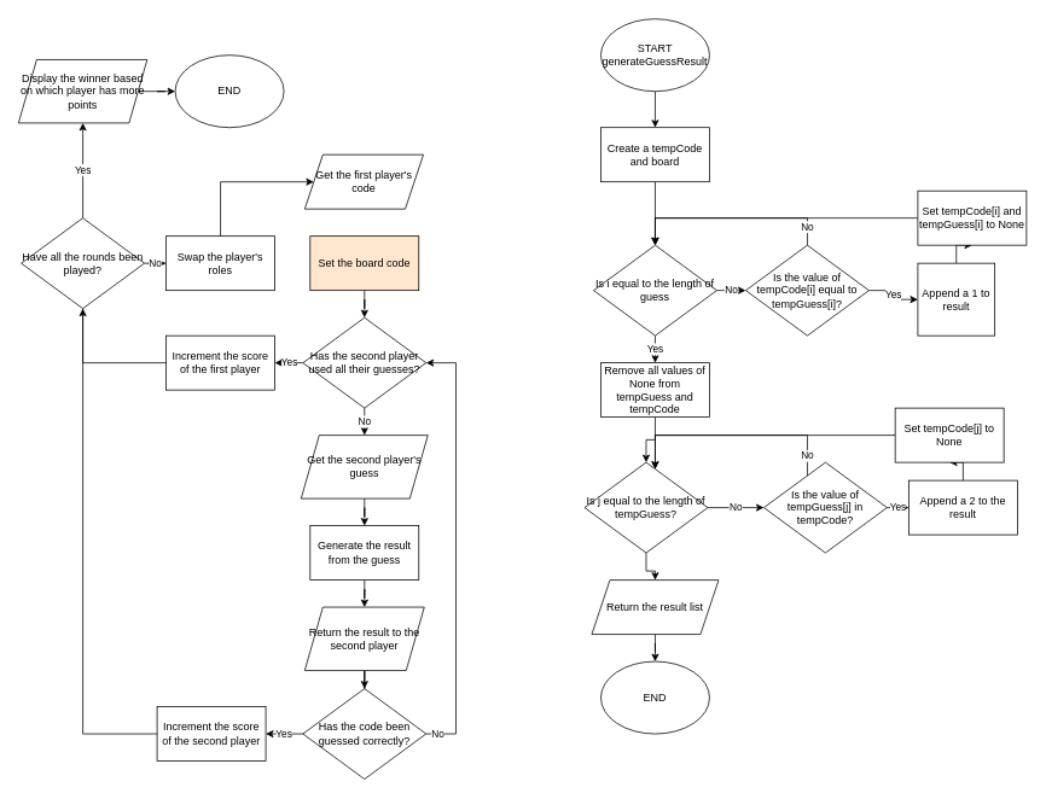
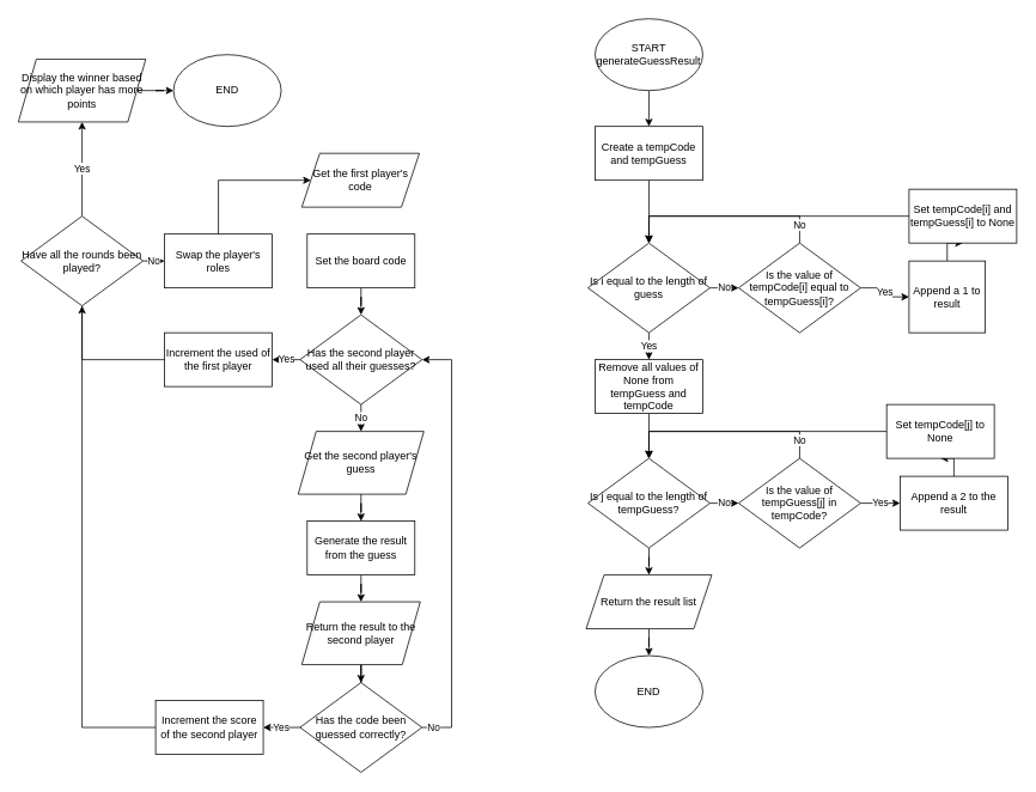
  <mxCell id="0" />
  <mxCell id="1" parent="0" />
  <mxCell id="2" value="" style="edgeStyle=orthogonalEdgeStyle;rounded=0;orthogonalLoop=1;jettySize=auto;html=1;" parent="1" source="42" target="34" edge="1"><mxGeometry relative="1" as="geometry"><mxPoint x="913" y="210" as="targetPoint" /><Array as="points"><mxPoint x="723" y="240" /></Array></mxGeometry></mxCell>
  <mxCell id="3" value="Get the first player's code" style="shape=parallelogram;perimeter=parallelogramPerimeter;whiteSpace=wrap;html=1;fixedSize=1;" parent="1" vertex="1"><mxGeometry x="336" y="170" width="131" height="60" as="geometry" /></mxCell>
  <mxCell id="4" value="" style="edgeStyle=orthogonalEdgeStyle;rounded=0;orthogonalLoop=1;jettySize=auto;html=1;" parent="1" source="5" target="16" edge="1"><mxGeometry relative="1" as="geometry" /></mxCell>
- <mxCell id="5" value="Set the board code" style="rounded=0;whiteSpace=wrap;html=1;fillColor=#ffe6cc;" parent="1" vertex="1"><mxGeometry x="342" y="260" width="120" height="60" as="geometry" /></mxCell>
+ <mxCell id="5" value="Set the board code" style="rounded=0;whiteSpace=wrap;html=1;" parent="1" vertex="1"><mxGeometry x="342" y="260" width="120" height="60" as="geometry" /></mxCell>
  <mxCell id="6" value="Yes" style="edgeStyle=orthogonalEdgeStyle;rounded=0;orthogonalLoop=1;jettySize=auto;html=1;" parent="1" source="7" target="18" edge="1"><mxGeometry relative="1" as="geometry" /></mxCell>
  <mxCell id="7" value="Has the code been guessed correctly?" style="rhombus;whiteSpace=wrap;html=1;" parent="1" vertex="1"><mxGeometry x="334" y="760" width="136" height="100" as="geometry" /></mxCell>
  <mxCell id="8" value="" style="edgeStyle=orthogonalEdgeStyle;rounded=0;orthogonalLoop=1;jettySize=auto;html=1;" parent="1" source="9" target="11" edge="1"><mxGeometry relative="1" as="geometry" /></mxCell>
  <mxCell id="9" value="Get the second player's guess" style="shape=parallelogram;perimeter=parallelogramPerimeter;whiteSpace=wrap;html=1;fixedSize=1;" parent="1" vertex="1"><mxGeometry x="332" y="480" width="140" height="70" as="geometry" /></mxCell>
  <mxCell id="10" value="" style="edgeStyle=orthogonalEdgeStyle;rounded=0;orthogonalLoop=1;jettySize=auto;html=1;" parent="1" source="11" target="13" edge="1"><mxGeometry relative="1" as="geometry" /></mxCell>
  <mxCell id="11" value="Generate the result from the guess" style="rounded=0;whiteSpace=wrap;html=1;" parent="1" vertex="1"><mxGeometry x="342" y="580" width="120" height="60" as="geometry" /></mxCell>
  <mxCell id="12" value="" style="edgeStyle=orthogonalEdgeStyle;rounded=0;orthogonalLoop=1;jettySize=auto;html=1;" parent="1" source="13" target="7" edge="1"><mxGeometry relative="1" as="geometry" /></mxCell>
  <mxCell id="13" value="Return the result to the second player" style="shape=parallelogram;perimeter=parallelogramPerimeter;whiteSpace=wrap;html=1;fixedSize=1;" parent="1" vertex="1"><mxGeometry x="336" y="670" width="132" height="70" as="geometry" /></mxCell>
  <mxCell id="14" value="No" style="edgeStyle=orthogonalEdgeStyle;rounded=0;orthogonalLoop=1;jettySize=auto;html=1;" parent="1" source="16" target="9" edge="1"><mxGeometry relative="1" as="geometry" /></mxCell>
  <mxCell id="15" value="Yes" style="edgeStyle=orthogonalEdgeStyle;rounded=0;orthogonalLoop=1;jettySize=auto;html=1;" parent="1" source="16" target="19" edge="1"><mxGeometry relative="1" as="geometry" /></mxCell>
  <mxCell id="16" value="Has the second player used all their guesses?" style="rhombus;whiteSpace=wrap;html=1;" parent="1" vertex="1"><mxGeometry x="334" y="350" width="136" height="100" as="geometry" /></mxCell>
  <mxCell id="17" value="No" style="edgeStyle=orthogonalEdgeStyle;rounded=0;orthogonalLoop=1;jettySize=auto;html=1;" parent="1" source="7" target="16" edge="1"><mxGeometry x="-0.945" relative="1" as="geometry"><mxPoint x="412" y="560" as="sourcePoint" /><mxPoint x="412" y="590" as="targetPoint" /><Array as="points"><mxPoint x="503" y="810" /><mxPoint x="503" y="400" /></Array><mxPoint as="offset" /></mxGeometry></mxCell>
  <mxCell id="18" value="Increment the score of the second player" style="rounded=0;whiteSpace=wrap;html=1;" parent="1" vertex="1"><mxGeometry x="173" y="780" width="120" height="60" as="geometry" /></mxCell>
- <mxCell id="19" value="Increment the score of the first player" style="rounded=0;whiteSpace=wrap;html=1;" parent="1" vertex="1"><mxGeometry x="183" y="370" width="120" height="60" as="geometry" /></mxCell>
+ <mxCell id="19" value="Increment the used of the first player" style="rounded=0;whiteSpace=wrap;html=1;" parent="1" vertex="1"><mxGeometry x="183" y="370" width="120" height="60" as="geometry" /></mxCell>
  <mxCell id="20" value="No" style="edgeStyle=orthogonalEdgeStyle;rounded=0;orthogonalLoop=1;jettySize=auto;html=1;" parent="1" source="22" target="23" edge="1"><mxGeometry relative="1" as="geometry" /></mxCell>
  <mxCell id="21" value="Yes" style="edgeStyle=orthogonalEdgeStyle;rounded=0;orthogonalLoop=1;jettySize=auto;html=1;" parent="1" source="22" target="26" edge="1"><mxGeometry relative="1" as="geometry" /></mxCell>
  <mxCell id="22" value="Have all the rounds been played?" style="rhombus;whiteSpace=wrap;html=1;" parent="1" vertex="1"><mxGeometry x="23" y="240" width="136" height="100" as="geometry" /></mxCell>
  <mxCell id="23" value="Swap the player's roles" style="whiteSpace=wrap;html=1;" parent="1" vertex="1"><mxGeometry x="183" y="260" width="120" height="60" as="geometry" /></mxCell>
  <mxCell id="24" value="" style="edgeStyle=orthogonalEdgeStyle;rounded=0;orthogonalLoop=1;jettySize=auto;html=1;" parent="1" source="23" target="3" edge="1"><mxGeometry relative="1" as="geometry"><mxPoint x="412" y="330" as="sourcePoint" /><mxPoint x="412" y="360" as="targetPoint" /><Array as="points"><mxPoint x="243" y="200" /></Array></mxGeometry></mxCell>
  <mxCell id="25" value="" style="edgeStyle=orthogonalEdgeStyle;rounded=0;orthogonalLoop=1;jettySize=auto;html=1;" parent="1" source="26" target="27" edge="1"><mxGeometry relative="1" as="geometry" /></mxCell>
  <mxCell id="26" value="Display the winner based on which player has more points" style="shape=parallelogram;perimeter=parallelogramPerimeter;whiteSpace=wrap;html=1;fixedSize=1;" parent="1" vertex="1"><mxGeometry x="20" y="65" width="142" height="70" as="geometry" /></mxCell>
  <mxCell id="27" value="END" style="ellipse;whiteSpace=wrap;html=1;" parent="1" vertex="1"><mxGeometry x="193" y="60" width="120" height="80" as="geometry" /></mxCell>
  <mxCell id="28" value="" style="edgeStyle=orthogonalEdgeStyle;rounded=0;orthogonalLoop=1;jettySize=auto;html=1;endArrow=none;" parent="1" source="19" target="22" edge="1"><mxGeometry relative="1" as="geometry"><mxPoint x="412" y="560" as="sourcePoint" /><mxPoint x="412" y="590" as="targetPoint" /></mxGeometry></mxCell>
  <mxCell id="29" value="" style="edgeStyle=orthogonalEdgeStyle;rounded=0;orthogonalLoop=1;jettySize=auto;html=1;" parent="1" source="18" target="22" edge="1"><mxGeometry relative="1" as="geometry"><mxPoint x="183" y="410" as="sourcePoint" /><mxPoint x="101" y="360" as="targetPoint" /></mxGeometry></mxCell>
  <mxCell id="30" value="" style="edgeStyle=orthogonalEdgeStyle;rounded=0;orthogonalLoop=1;jettySize=auto;html=1;" edge="1" parent="1" source="31" target="41"><mxGeometry relative="1" as="geometry" /></mxCell>
  <mxCell id="31" value="START&lt;br&gt;generateGuessResult" style="ellipse;whiteSpace=wrap;html=1;" vertex="1" parent="1"><mxGeometry x="663" y="20" width="120" height="80" as="geometry" /></mxCell>
  <mxCell id="32" value="No" style="edgeStyle=orthogonalEdgeStyle;rounded=0;orthogonalLoop=1;jettySize=auto;html=1;" edge="1" parent="1" source="34" target="36"><mxGeometry relative="1" as="geometry" /></mxCell>
  <mxCell id="33" value="Yes" style="edgeStyle=orthogonalEdgeStyle;rounded=0;orthogonalLoop=1;jettySize=auto;html=1;" edge="1" parent="1" source="34" target="44"><mxGeometry relative="1" as="geometry" /></mxCell>
  <mxCell id="34" value="Is i equal to the length of guess" style="rhombus;whiteSpace=wrap;html=1;" vertex="1" parent="1"><mxGeometry x="655" y="270" width="136" height="100" as="geometry" /></mxCell>
  <mxCell id="35" value="Yes" style="edgeStyle=orthogonalEdgeStyle;rounded=0;orthogonalLoop=1;jettySize=auto;html=1;" edge="1" parent="1" source="36" target="38"><mxGeometry relative="1" as="geometry" /></mxCell>
  <mxCell id="36" value="Is the value of tempCode[i] equal to tempGuess[i]?" style="rhombus;whiteSpace=wrap;html=1;" vertex="1" parent="1"><mxGeometry x="823" y="270" width="136" height="100" as="geometry" /></mxCell>
  <mxCell id="37" value="" style="edgeStyle=orthogonalEdgeStyle;rounded=0;orthogonalLoop=1;jettySize=auto;html=1;" edge="1" parent="1" source="38" target="42"><mxGeometry relative="1" as="geometry" /></mxCell>
  <mxCell id="38" value="Append a 1 to result" style="rounded=0;whiteSpace=wrap;html=1;" vertex="1" parent="1"><mxGeometry x="1013" y="290" width="85" height="80" as="geometry" /></mxCell>
  <mxCell id="39" value="No" style="edgeStyle=orthogonalEdgeStyle;rounded=0;orthogonalLoop=1;jettySize=auto;html=1;entryX=0.5;entryY=0;entryDx=0;entryDy=0;" edge="1" parent="1" source="36" target="34"><mxGeometry x="-0.825" relative="1" as="geometry"><mxPoint x="733" y="230" as="sourcePoint" /><mxPoint x="733" y="280" as="targetPoint" /><Array as="points"><mxPoint x="891" y="240" /><mxPoint x="723" y="240" /></Array><mxPoint as="offset" /></mxGeometry></mxCell>
  <mxCell id="40" value="" style="edgeStyle=orthogonalEdgeStyle;rounded=0;orthogonalLoop=1;jettySize=auto;html=1;" edge="1" parent="1" source="41" target="34"><mxGeometry relative="1" as="geometry" /></mxCell>
- <mxCell id="41" value="Create a tempCode and board" style="rounded=0;whiteSpace=wrap;html=1;" vertex="1" parent="1"><mxGeometry x="663" y="140" width="120" height="60" as="geometry" /></mxCell>
+ <mxCell id="41" value="Create a tempCode and tempGuess" style="rounded=0;whiteSpace=wrap;html=1;" vertex="1" parent="1"><mxGeometry x="663" y="140" width="120" height="60" as="geometry" /></mxCell>
  <mxCell id="42" value="Set tempCode[i] and tempGuess[i] to None" style="rounded=0;whiteSpace=wrap;html=1;" vertex="1" parent="1"><mxGeometry x="1013" y="210" width="120" height="60" as="geometry" /></mxCell>
  <mxCell id="43" value="" style="edgeStyle=orthogonalEdgeStyle;rounded=0;orthogonalLoop=1;jettySize=auto;html=1;" edge="1" parent="1" source="44" target="47"><mxGeometry relative="1" as="geometry" /></mxCell>
  <mxCell id="44" value="Remove all values of None from tempGuess and tempCode" style="rounded=0;whiteSpace=wrap;html=1;" vertex="1" parent="1"><mxGeometry x="663" y="400" width="120" height="60" as="geometry" /></mxCell>
  <mxCell id="45" value="No" style="edgeStyle=orthogonalEdgeStyle;rounded=0;orthogonalLoop=1;jettySize=auto;html=1;" edge="1" parent="1" source="47" target="49"><mxGeometry relative="1" as="geometry" /></mxCell>
  <mxCell id="46" value="" style="edgeStyle=orthogonalEdgeStyle;rounded=0;orthogonalLoop=1;jettySize=auto;html=1;" edge="1" parent="1" source="47" target="56"><mxGeometry relative="1" as="geometry" /></mxCell>
- <mxCell id="47" value="Is j equal to the length of tempGuess?" style="rhombus;whiteSpace=wrap;html=1;" vertex="1" parent="1"><mxGeometry x="645" y="510" width="136" height="100" as="geometry" /></mxCell>
+ <mxCell id="47" value="Is j equal to the length of tempGuess?" style="rhombus;whiteSpace=wrap;html=1;" vertex="1" parent="1"><mxGeometry x="655" y="510" width="136" height="100" as="geometry" /></mxCell>
  <mxCell id="48" value="Yes" style="edgeStyle=orthogonalEdgeStyle;rounded=0;orthogonalLoop=1;jettySize=auto;html=1;" edge="1" parent="1" source="49" target="51"><mxGeometry relative="1" as="geometry" /></mxCell>
- <mxCell id="49" value="Is the value of tempGuess[j] in tempCode?" style="rhombus;whiteSpace=wrap;html=1;" vertex="1" parent="1"><mxGeometry x="843" y="510" width="136" height="100" as="geometry" /></mxCell>
+ <mxCell id="49" value="Is the value of tempGuess[j] in tempCode?" style="rhombus;whiteSpace=wrap;html=1;" vertex="1" parent="1"><mxGeometry x="823" y="510" width="136" height="100" as="geometry" /></mxCell>
  <mxCell id="50" value="" style="edgeStyle=orthogonalEdgeStyle;rounded=0;orthogonalLoop=1;jettySize=auto;html=1;" edge="1" parent="1" source="51" target="53"><mxGeometry relative="1" as="geometry"><mxPoint x="1063" y="500" as="targetPoint" /></mxGeometry></mxCell>
  <mxCell id="51" value="Append a 2 to the result" style="rounded=0;whiteSpace=wrap;html=1;" vertex="1" parent="1"><mxGeometry x="1003" y="530" width="120" height="60" as="geometry" /></mxCell>
  <mxCell id="52" value="" style="edgeStyle=orthogonalEdgeStyle;rounded=0;orthogonalLoop=1;jettySize=auto;html=1;" edge="1" parent="1" source="53" target="47"><mxGeometry relative="1" as="geometry"><Array as="points"><mxPoint x="723" y="480" /></Array></mxGeometry></mxCell>
  <mxCell id="53" value="Set tempCode[j] to None" style="rounded=0;whiteSpace=wrap;html=1;" vertex="1" parent="1"><mxGeometry x="988" y="450" width="120" height="60" as="geometry" /></mxCell>
  <mxCell id="54" value="No" style="edgeStyle=orthogonalEdgeStyle;rounded=0;orthogonalLoop=1;jettySize=auto;html=1;" edge="1" parent="1" source="49" target="47"><mxGeometry x="-0.825" relative="1" as="geometry"><mxPoint x="1013" y="490" as="sourcePoint" /><mxPoint x="733" y="520" as="targetPoint" /><Array as="points"><mxPoint x="891" y="480" /><mxPoint x="723" y="480" /></Array><mxPoint as="offset" /></mxGeometry></mxCell>
  <mxCell id="55" value="" style="edgeStyle=orthogonalEdgeStyle;rounded=0;orthogonalLoop=1;jettySize=auto;html=1;" edge="1" parent="1" source="56" target="57"><mxGeometry relative="1" as="geometry" /></mxCell>
  <mxCell id="56" value="Return the result list" style="shape=parallelogram;perimeter=parallelogramPerimeter;whiteSpace=wrap;html=1;fixedSize=1;" vertex="1" parent="1"><mxGeometry x="653" y="640" width="140" height="60" as="geometry" /></mxCell>
  <mxCell id="57" value="END" style="ellipse;whiteSpace=wrap;html=1;" vertex="1" parent="1"><mxGeometry x="663" y="730" width="120" height="80" as="geometry" /></mxCell>
